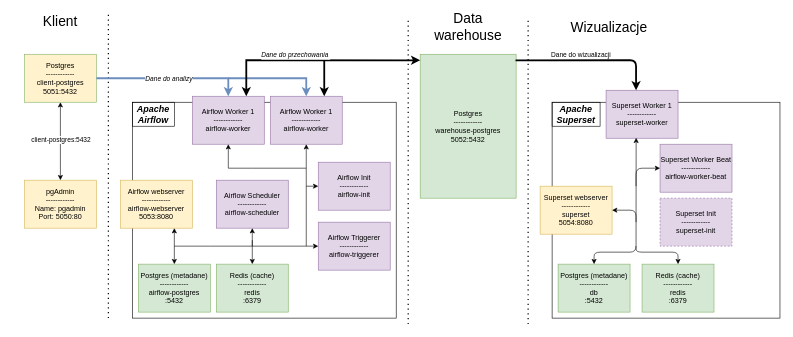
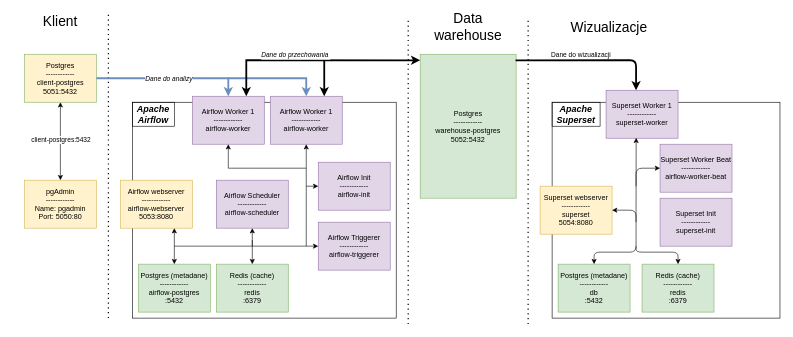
  <mxCell id="0" />
  <mxCell id="1" parent="0" />
  <mxCell id="2" value="" style="rounded=0;whiteSpace=wrap;html=1;" vertex="1" parent="1"><mxGeometry x="220" y="170" width="440" height="360" as="geometry" /></mxCell>
  <mxCell id="3" value="Postgres&lt;br&gt;------------&lt;br&gt;client-postgres&lt;br&gt;5051:5432" style="rounded=0;whiteSpace=wrap;html=1;fillColor=#fff2cc;strokeColor=#82b366;" vertex="1" parent="1"><mxGeometry x="40" y="90" width="120" height="80" as="geometry" /></mxCell>
  <mxCell id="4" value="&lt;font style=&quot;font-size: 23px&quot;&gt;Klient&lt;/font&gt;" style="text;html=1;strokeColor=none;fillColor=none;align=center;verticalAlign=middle;whiteSpace=wrap;rounded=0;" vertex="1" parent="1"><mxGeometry x="20" y="20" width="160" height="30" as="geometry" /></mxCell>
  <mxCell id="5" value="pgAdmin&lt;br&gt;------------&lt;br&gt;Name: pgadmin&lt;br&gt;Port: 5050:80" style="rounded=0;whiteSpace=wrap;html=1;fillColor=#fff2cc;strokeColor=#d6b656;" vertex="1" parent="1"><mxGeometry x="40" y="300" width="120" height="80" as="geometry" /></mxCell>
  <mxCell id="6" value="" style="endArrow=classic;startArrow=classic;html=1;rounded=0;entryX=0.5;entryY=1;entryDx=0;entryDy=0;exitX=0.5;exitY=0;exitDx=0;exitDy=0;" edge="1" parent="1" source="5" target="3"><mxGeometry width="50" height="50" relative="1" as="geometry"><mxPoint x="70" y="250" as="sourcePoint" /><mxPoint x="120" y="200" as="targetPoint" /></mxGeometry></mxCell>
  <mxCell id="7" value="client-postgres:5432" style="edgeLabel;html=1;align=center;verticalAlign=middle;resizable=0;points=[];" vertex="1" connectable="0" parent="6"><mxGeometry x="0.134" y="1" relative="1" as="geometry"><mxPoint x="1" y="6" as="offset" /></mxGeometry></mxCell>
  <mxCell id="8" value="" style="endArrow=none;dashed=1;html=1;dashPattern=1 3;strokeWidth=2;rounded=0;" edge="1" parent="1"><mxGeometry width="50" height="50" relative="1" as="geometry"><mxPoint x="180" y="530" as="sourcePoint" /><mxPoint x="180" y="20" as="targetPoint" /></mxGeometry></mxCell>
  <mxCell id="9" value="Apache Airflow" style="text;html=1;align=center;verticalAlign=middle;whiteSpace=wrap;rounded=0;fontSize=15;fontStyle=3;strokeColor=default;" vertex="1" parent="1"><mxGeometry x="220" y="170" width="70" height="40" as="geometry" /></mxCell>
  <mxCell id="10" value="Postgres (metadane)&lt;br&gt;------------&lt;br&gt;airflow-postgres&lt;br&gt;:5432" style="rounded=0;whiteSpace=wrap;html=1;fillColor=#d5e8d4;strokeColor=#82b366;" vertex="1" parent="1"><mxGeometry x="230" y="440" width="120" height="80" as="geometry" /></mxCell>
  <mxCell id="11" value="Redis (cache)&lt;br&gt;------------&lt;br&gt;redis&lt;br&gt;:6379" style="rounded=0;whiteSpace=wrap;html=1;fillColor=#d5e8d4;strokeColor=#82b366;" vertex="1" parent="1"><mxGeometry x="360" y="440" width="120" height="80" as="geometry" /></mxCell>
  <mxCell id="12" value="Airflow webserver&lt;br&gt;------------&lt;br&gt;airflow-webserver&lt;br&gt;5053:8080" style="rounded=0;whiteSpace=wrap;html=1;fillColor=#fff2cc;strokeColor=#d6b656;" vertex="1" parent="1"><mxGeometry x="200" y="300" width="120" height="80" as="geometry" /></mxCell>
  <mxCell id="13" value="Airflow Scheduler&lt;br&gt;------------&lt;br&gt;airflow-scheduler" style="rounded=0;whiteSpace=wrap;html=1;fillColor=#e1d5e7;strokeColor=#9673a6;" vertex="1" parent="1"><mxGeometry x="360" y="300" width="120" height="80" as="geometry" /></mxCell>
  <mxCell id="14" value="Airflow Worker 1&lt;br&gt;------------&lt;br&gt;airflow-worker" style="rounded=0;whiteSpace=wrap;html=1;fillColor=#e1d5e7;strokeColor=#9673a6;" vertex="1" parent="1"><mxGeometry x="320" y="160" width="120" height="80" as="geometry" /></mxCell>
  <mxCell id="15" value="Airflow Worker 1&lt;br&gt;------------&lt;br&gt;airflow-worker" style="rounded=0;whiteSpace=wrap;html=1;fillColor=#e1d5e7;strokeColor=#9673a6;" vertex="1" parent="1"><mxGeometry x="450" y="160" width="120" height="80" as="geometry" /></mxCell>
  <mxCell id="16" value="" style="endArrow=classic;startArrow=classic;html=1;rounded=0;exitX=0.5;exitY=0;exitDx=0;exitDy=0;entryX=0.75;entryY=1;entryDx=0;entryDy=0;" edge="1" parent="1" source="10" target="12"><mxGeometry width="50" height="50" relative="1" as="geometry"><mxPoint x="320" y="430" as="sourcePoint" /><mxPoint x="190" y="410" as="targetPoint" /></mxGeometry></mxCell>
  <mxCell id="17" value="" style="endArrow=classic;html=1;rounded=0;entryX=0.5;entryY=1;entryDx=0;entryDy=0;" edge="1" parent="1" target="13"><mxGeometry width="50" height="50" relative="1" as="geometry"><mxPoint x="290" y="410" as="sourcePoint" /><mxPoint x="350" y="400" as="targetPoint" /><Array as="points"><mxPoint x="350" y="410" /><mxPoint x="420" y="410" /></Array></mxGeometry></mxCell>
  <mxCell id="18" value="" style="endArrow=classic;html=1;rounded=0;entryX=0.5;entryY=0;entryDx=0;entryDy=0;" edge="1" parent="1" target="11"><mxGeometry width="50" height="50" relative="1" as="geometry"><mxPoint x="420" y="400" as="sourcePoint" /><mxPoint x="440" y="410" as="targetPoint" /></mxGeometry></mxCell>
  <mxCell id="19" value="" style="endArrow=classic;html=1;rounded=0;entryX=0.5;entryY=1;entryDx=0;entryDy=0;" edge="1" parent="1" target="15"><mxGeometry width="50" height="50" relative="1" as="geometry"><mxPoint x="420" y="280" as="sourcePoint" /><mxPoint x="500" y="270" as="targetPoint" /><Array as="points"><mxPoint x="510" y="280" /></Array></mxGeometry></mxCell>
  <mxCell id="20" value="" style="endArrow=none;html=1;rounded=0;" edge="1" parent="1"><mxGeometry width="50" height="50" relative="1" as="geometry"><mxPoint x="420" y="410" as="sourcePoint" /><mxPoint x="510" y="280" as="targetPoint" /><Array as="points"><mxPoint x="510" y="410" /></Array></mxGeometry></mxCell>
  <mxCell id="21" value="" style="endArrow=classic;html=1;rounded=0;exitX=1;exitY=0.5;exitDx=0;exitDy=0;entryX=0.5;entryY=0;entryDx=0;entryDy=0;strokeWidth=3;fillColor=#dae8fc;strokeColor=#6c8ebf;" edge="1" parent="1" source="3" target="14"><mxGeometry width="50" height="50" relative="1" as="geometry"><mxPoint x="230" y="170" as="sourcePoint" /><mxPoint x="280" y="120" as="targetPoint" /><Array as="points"><mxPoint x="380" y="130" /></Array></mxGeometry></mxCell>
  <mxCell id="22" value="Dane do analizy" style="edgeLabel;html=1;align=center;verticalAlign=middle;resizable=0;points=[];fontStyle=2;fontColor=default;labelBackgroundColor=default;labelBorderColor=none;spacingTop=0;spacing=2;" vertex="1" connectable="0" parent="21"><mxGeometry x="-0.035" relative="1" as="geometry"><mxPoint x="-1" as="offset" /></mxGeometry></mxCell>
  <mxCell id="23" value="" style="endArrow=classic;html=1;rounded=0;entryX=0.5;entryY=0;entryDx=0;entryDy=0;fillColor=#dae8fc;strokeColor=#6c8ebf;strokeWidth=3;" edge="1" parent="1" target="15"><mxGeometry width="50" height="50" relative="1" as="geometry"><mxPoint x="380" y="130" as="sourcePoint" /><mxPoint x="480" y="110" as="targetPoint" /><Array as="points"><mxPoint x="510" y="130" /></Array></mxGeometry></mxCell>
  <mxCell id="24" value="Data warehouse" style="text;html=1;strokeColor=none;fillColor=none;align=center;verticalAlign=middle;whiteSpace=wrap;rounded=0;labelBackgroundColor=default;labelBorderColor=none;fontSize=23;fontColor=default;" vertex="1" parent="1"><mxGeometry x="750" y="30" width="60" height="30" as="geometry" /></mxCell>
  <mxCell id="25" value="" style="endArrow=none;dashed=1;html=1;dashPattern=1 3;strokeWidth=2;rounded=0;fontSize=23;fontColor=default;" edge="1" parent="1"><mxGeometry width="50" height="50" relative="1" as="geometry"><mxPoint x="680" y="540" as="sourcePoint" /><mxPoint x="680" y="30" as="targetPoint" /></mxGeometry></mxCell>
  <mxCell id="26" value="Postgres&lt;br&gt;------------&lt;br&gt;warehouse-postgres&lt;br&gt;5052:5432" style="rounded=0;whiteSpace=wrap;html=1;fillColor=#d5e8d4;strokeColor=#82b366;" vertex="1" parent="1"><mxGeometry x="700" y="90" width="160" height="240" as="geometry" /></mxCell>
  <mxCell id="27" value="" style="endArrow=classic;startArrow=classic;html=1;rounded=0;fontSize=23;fontColor=default;strokeWidth=3;exitX=0.75;exitY=0;exitDx=0;exitDy=0;entryX=0;entryY=0.042;entryDx=0;entryDy=0;entryPerimeter=0;" edge="1" parent="1" source="14" target="26"><mxGeometry width="50" height="50" relative="1" as="geometry"><mxPoint x="510" y="120" as="sourcePoint" /><mxPoint x="560" y="70" as="targetPoint" /><Array as="points"><mxPoint x="410" y="100" /></Array></mxGeometry></mxCell>
  <mxCell id="28" value="Dane do przechowania" style="edgeLabel;align=center;verticalAlign=middle;resizable=0;points=[];fontSize=11;fontColor=default;fontStyle=2;spacing=0;" vertex="1" connectable="0" parent="27"><mxGeometry x="-0.327" y="3" relative="1" as="geometry"><mxPoint x="23" y="-7" as="offset" /></mxGeometry></mxCell>
  <mxCell id="29" value="" style="endArrow=classic;html=1;rounded=0;fontSize=23;fontColor=default;strokeWidth=3;entryX=0.75;entryY=0;entryDx=0;entryDy=0;" edge="1" parent="1" target="15"><mxGeometry width="50" height="50" relative="1" as="geometry"><mxPoint x="540" y="100" as="sourcePoint" /><mxPoint x="600" y="120" as="targetPoint" /></mxGeometry></mxCell>
  <mxCell id="30" value="" style="endArrow=none;dashed=1;html=1;dashPattern=1 3;strokeWidth=2;rounded=0;fontSize=23;fontColor=default;" edge="1" parent="1"><mxGeometry width="50" height="50" relative="1" as="geometry"><mxPoint x="880" y="540" as="sourcePoint" /><mxPoint x="880" y="30" as="targetPoint" /></mxGeometry></mxCell>
  <mxCell id="31" value="" style="endArrow=classic;html=1;rounded=0;fontSize=11;fontColor=default;strokeWidth=1;entryX=0.5;entryY=1;entryDx=0;entryDy=0;" edge="1" parent="1" target="14"><mxGeometry width="50" height="50" relative="1" as="geometry"><mxPoint x="420" y="280" as="sourcePoint" /><mxPoint x="350" y="260" as="targetPoint" /><Array as="points"><mxPoint x="380" y="280" /></Array></mxGeometry></mxCell>
  <mxCell id="32" value="" style="rounded=0;whiteSpace=wrap;html=1;labelBackgroundColor=default;labelBorderColor=none;fontSize=11;" vertex="1" parent="1"><mxGeometry x="920" y="170" width="380" height="360" as="geometry" /></mxCell>
  <mxCell id="33" value="Apache Superset" style="text;html=1;align=center;verticalAlign=middle;whiteSpace=wrap;rounded=0;fontSize=15;fontStyle=3;strokeColor=default;" vertex="1" parent="1"><mxGeometry x="920" y="170" width="80" height="40" as="geometry" /></mxCell>
  <mxCell id="34" value="Wizualizacje" style="text;html=1;strokeColor=none;fillColor=none;align=center;verticalAlign=middle;whiteSpace=wrap;rounded=0;fontSize=23;" vertex="1" parent="1"><mxGeometry x="910" y="30" width="210" height="30" as="geometry" /></mxCell>
  <mxCell id="35" style="edgeStyle=orthogonalEdgeStyle;rounded=0;orthogonalLoop=1;jettySize=auto;html=1;exitX=0.5;exitY=1;exitDx=0;exitDy=0;fontSize=11;fontColor=default;strokeWidth=1;" edge="1" parent="1" source="24" target="24"><mxGeometry relative="1" as="geometry" /></mxCell>
  <mxCell id="36" value="Airflow Triggerer&lt;br&gt;------------&lt;br&gt;airflow-triggerer" style="rounded=0;whiteSpace=wrap;html=1;fillColor=#e1d5e7;strokeColor=#9673a6;" vertex="1" parent="1"><mxGeometry x="530" y="370" width="120" height="80" as="geometry" /></mxCell>
  <mxCell id="37" value="Airflow Init&lt;br&gt;------------&lt;br&gt;airflow-init" style="rounded=0;whiteSpace=wrap;html=1;fillColor=#e1d5e7;strokeColor=#9673a6;" vertex="1" parent="1"><mxGeometry x="530" y="270" width="120" height="80" as="geometry" /></mxCell>
  <mxCell id="38" value="" style="endArrow=classic;html=1;rounded=0;fontSize=11;fontColor=default;strokeWidth=1;entryX=0;entryY=0.5;entryDx=0;entryDy=0;" edge="1" parent="1" target="36"><mxGeometry width="50" height="50" relative="1" as="geometry"><mxPoint x="510" y="410" as="sourcePoint" /><mxPoint x="500" y="390" as="targetPoint" /></mxGeometry></mxCell>
  <mxCell id="39" value="" style="endArrow=classic;html=1;rounded=0;fontSize=11;fontColor=default;strokeWidth=1;entryX=0;entryY=0.5;entryDx=0;entryDy=0;" edge="1" parent="1" target="37"><mxGeometry width="50" height="50" relative="1" as="geometry"><mxPoint x="510" y="310" as="sourcePoint" /><mxPoint x="520" y="310" as="targetPoint" /></mxGeometry></mxCell>
  <mxCell id="40" value="Postgres (metadane)&lt;br&gt;------------&lt;br&gt;db&lt;br&gt;:5432" style="rounded=0;whiteSpace=wrap;html=1;fillColor=#d5e8d4;strokeColor=#82b366;" vertex="1" parent="1"><mxGeometry x="930" y="440" width="120" height="80" as="geometry" /></mxCell>
  <mxCell id="41" value="Redis (cache)&lt;br&gt;------------&lt;br&gt;redis&lt;br&gt;:6379" style="rounded=0;whiteSpace=wrap;html=1;fillColor=#d5e8d4;strokeColor=#82b366;" vertex="1" parent="1"><mxGeometry x="1070" y="440" width="120" height="80" as="geometry" /></mxCell>
  <mxCell id="42" value="Superset webserver&lt;br&gt;------------&lt;br&gt;superset&lt;br&gt;5054:8080" style="rounded=0;whiteSpace=wrap;html=1;fillColor=#fff2cc;strokeColor=#d6b656;" vertex="1" parent="1"><mxGeometry x="900" y="310" width="120" height="80" as="geometry" /></mxCell>
  <mxCell id="43" value="" style="endArrow=classic;startArrow=classic;html=1;rounded=1;fontSize=11;fontColor=default;strokeWidth=1;exitX=1;exitY=0.5;exitDx=0;exitDy=0;entryX=0.5;entryY=0;entryDx=0;entryDy=0;" edge="1" parent="1" source="42" target="40"><mxGeometry width="50" height="50" relative="1" as="geometry"><mxPoint x="1060" y="380" as="sourcePoint" /><mxPoint x="1110" y="330" as="targetPoint" /><Array as="points"><mxPoint x="1060" y="350" /><mxPoint x="1060" y="420" /><mxPoint x="990" y="420" /></Array></mxGeometry></mxCell>
  <mxCell id="44" value="" style="endArrow=classic;html=1;rounded=1;fontSize=11;fontColor=default;strokeWidth=1;entryX=0.5;entryY=0;entryDx=0;entryDy=0;" edge="1" parent="1" target="41"><mxGeometry width="50" height="50" relative="1" as="geometry"><mxPoint x="1060" y="410" as="sourcePoint" /><mxPoint x="1100" y="370" as="targetPoint" /><Array as="points"><mxPoint x="1060" y="420" /><mxPoint x="1130" y="420" /></Array></mxGeometry></mxCell>
  <mxCell id="45" value="Superset Worker 1&lt;br&gt;------------&lt;br&gt;superset-worker" style="rounded=0;whiteSpace=wrap;html=1;fillColor=#e1d5e7;strokeColor=#9673a6;" vertex="1" parent="1"><mxGeometry x="1010" y="150" width="120" height="80" as="geometry" /></mxCell>
- <mxCell id="46" value="Superset Init&lt;br&gt;------------&lt;br&gt;superset-init" style="rounded=0;whiteSpace=wrap;html=1;fillColor=#e1d5e7;strokeColor=#9673a6;dashed=1;" vertex="1" parent="1"><mxGeometry x="1100" y="330" width="120" height="80" as="geometry" /></mxCell>
+ <mxCell id="46" value="Superset Init&lt;br&gt;------------&lt;br&gt;superset-init" style="rounded=0;whiteSpace=wrap;html=1;fillColor=#e1d5e7;strokeColor=#9673a6;" vertex="1" parent="1"><mxGeometry x="1100" y="330" width="120" height="80" as="geometry" /></mxCell>
  <mxCell id="47" value="Superset Worker Beat&lt;br&gt;------------&lt;br&gt;airflow-worker-beat" style="rounded=0;whiteSpace=wrap;html=1;fillColor=#e1d5e7;strokeColor=#9673a6;" vertex="1" parent="1"><mxGeometry x="1100" y="240" width="120" height="80" as="geometry" /></mxCell>
  <mxCell id="48" value="" style="endArrow=classic;html=1;rounded=0;fontSize=11;fontColor=default;strokeWidth=1;entryX=0.418;entryY=0.991;entryDx=0;entryDy=0;entryPerimeter=0;" edge="1" parent="1" target="45"><mxGeometry width="50" height="50" relative="1" as="geometry"><mxPoint x="1060" y="370" as="sourcePoint" /><mxPoint x="1060" y="280" as="targetPoint" /></mxGeometry></mxCell>
  <mxCell id="49" value="" style="endArrow=classic;html=1;rounded=1;fontSize=11;fontColor=default;strokeWidth=1;entryX=0;entryY=0.5;entryDx=0;entryDy=0;" edge="1" parent="1" target="47"><mxGeometry width="50" height="50" relative="1" as="geometry"><mxPoint x="1060" y="310" as="sourcePoint" /><mxPoint x="1120" y="270" as="targetPoint" /><Array as="points"><mxPoint x="1060" y="280" /></Array></mxGeometry></mxCell>
  <mxCell id="50" value="" style="endArrow=classic;startArrow=none;html=1;rounded=1;fontSize=11;fontColor=default;strokeWidth=3;exitX=0.994;exitY=0.042;exitDx=0;exitDy=0;exitPerimeter=0;entryX=0.417;entryY=0;entryDx=0;entryDy=0;entryPerimeter=0;startFill=0;" edge="1" parent="1" source="26" target="45"><mxGeometry width="50" height="50" relative="1" as="geometry"><mxPoint x="970" y="140" as="sourcePoint" /><mxPoint x="1020" y="90" as="targetPoint" /><Array as="points"><mxPoint x="1060" y="100" /></Array></mxGeometry></mxCell>
  <mxCell id="51" value="Dane do wizualizacji" style="edgeLabel;html=1;align=center;verticalAlign=middle;resizable=0;points=[];fontSize=11;fontColor=default;" vertex="1" connectable="0" parent="50"><mxGeometry x="-0.143" y="1" relative="1" as="geometry"><mxPoint y="-9" as="offset" /></mxGeometry></mxCell>
